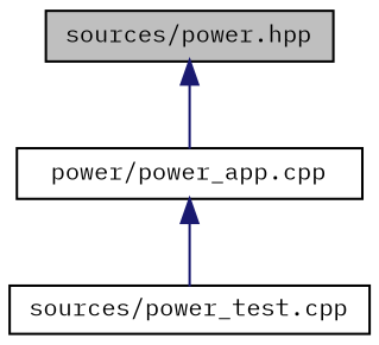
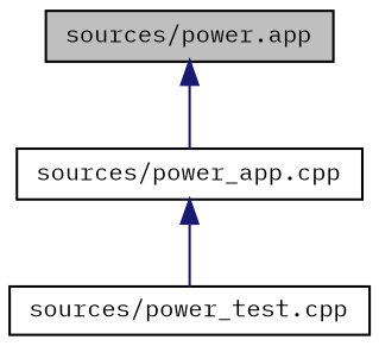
  digraph {
    fontname="IBM Plex Mono"
    node [color=black fillcolor=white fontname="IBM Plex Mono" fontsize=10 shape=record style=filled]
    edge [color=midnightblue dir=back fontname="IBM Plex Mono" fontsize=10 labelfontname=Helvetica labelfontsize=10 style=solid]
-   n1 [fillcolor=grey75 fontcolor=black height=0.2 label="sources/power.hpp" width=0.4]
-   n2 [height=0.2 label="power/power_app.cpp" width=0.4]
+   n1 [fillcolor=grey75 fontcolor=black height=0.2 label="sources/power.app" width=0.4]
+   n2 [height=0.2 label="sources/power_app.cpp" width=0.4]
    n3 [height=0.2 label="sources/power_test.cpp" width=0.4]
    n1 -> n2
    n2 -> n3
  }
